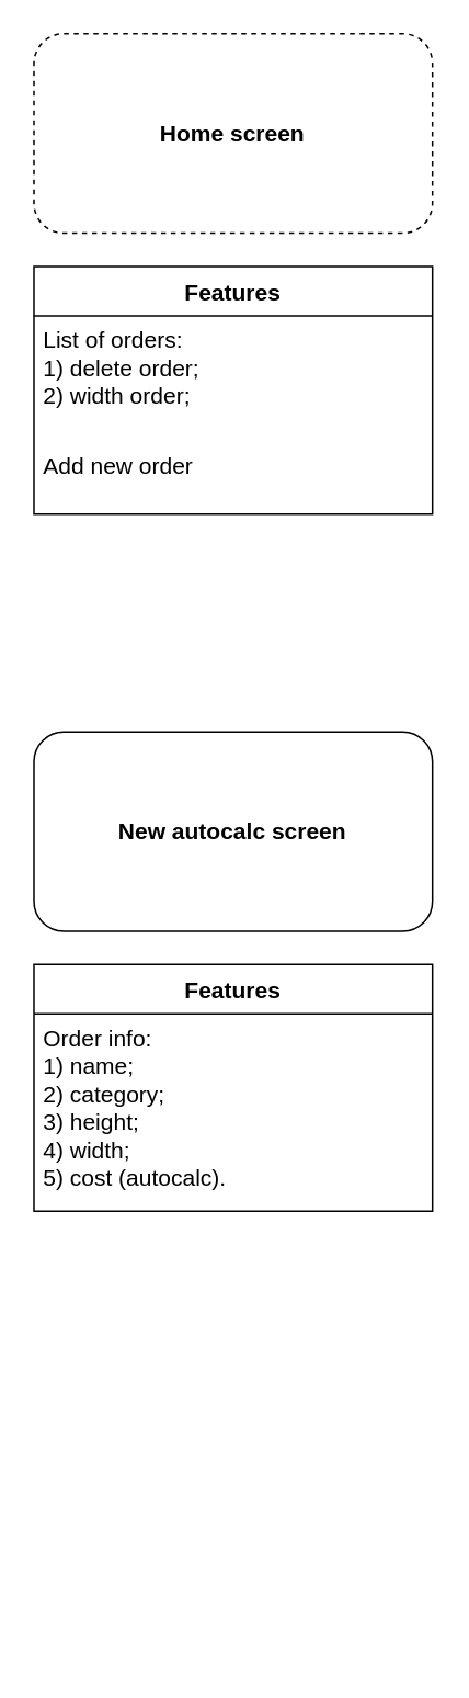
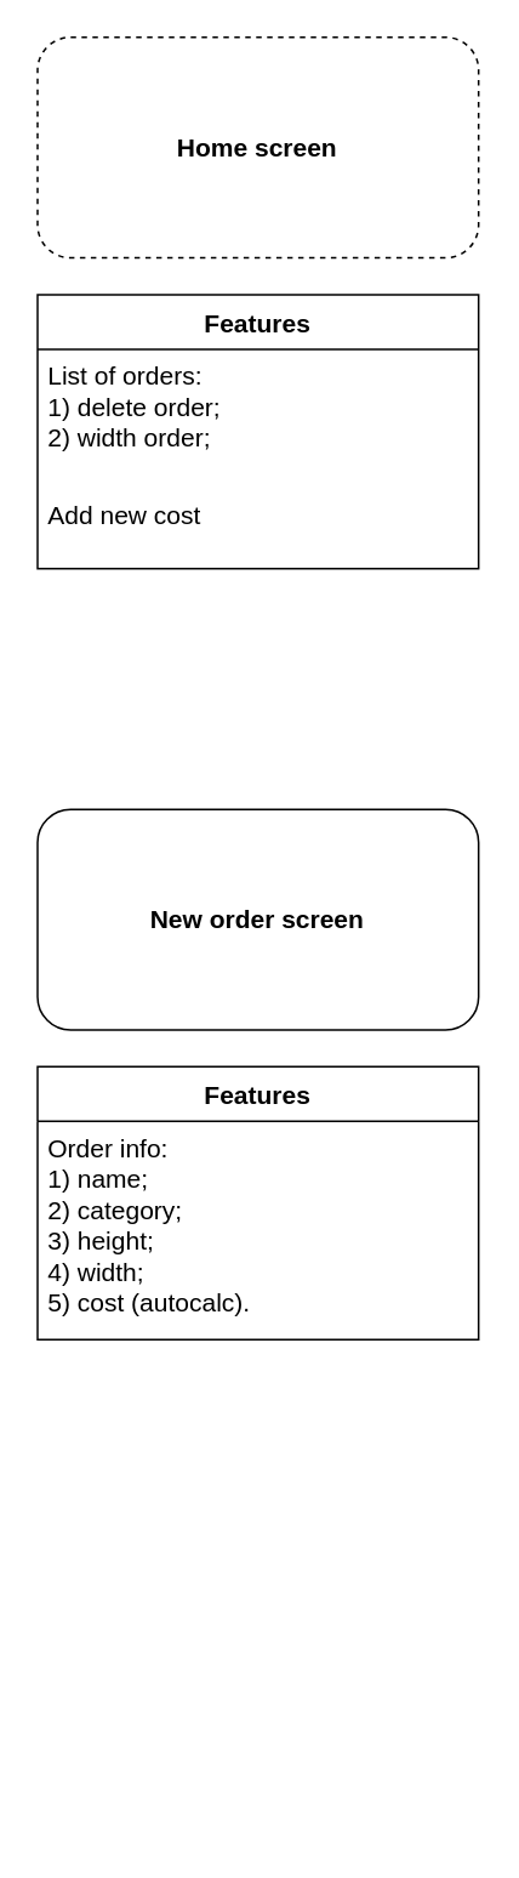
  <mxCell id="0" />
  <mxCell id="1" parent="0" />
  <mxCell id="2" value="" style="group;aspect=fixed;labelBorderColor=none;labelBackgroundColor=none;fontColor=default;" vertex="1" connectable="0" parent="1"><mxGeometry x="20" y="20" width="242.46" height="990" as="geometry" /></mxCell>
  <mxCell id="3" value="&lt;b&gt;Home screen&lt;/b&gt;" style="rounded=1;whiteSpace=wrap;html=1;fontFamily=Helvetica;fontSize=14;dashed=1;" vertex="1" parent="2"><mxGeometry width="242.46" height="121.224" as="geometry" /></mxCell>
  <mxCell id="4" value="Features" style="swimlane;fontStyle=1;childLayout=stackLayout;horizontal=1;startSize=30;horizontalStack=0;resizeParent=1;resizeParentMax=0;resizeLast=0;collapsible=1;marginBottom=0;fontFamily=Helvetica;fontSize=14;" vertex="1" parent="2"><mxGeometry y="141.429" width="242.46" height="150.612" as="geometry"><mxRectangle x="380" y="70" width="120" height="30" as="alternateBounds" /></mxGeometry></mxCell>
  <mxCell id="5" value="List of orders:&#10;1) delete order;&#10;2) width order;&#10;" style="text;strokeColor=none;fillColor=none;align=left;verticalAlign=top;spacingLeft=4;spacingRight=4;overflow=hidden;points=[[0,0.5],[1,0.5]];portConstraint=eastwest;rotatable=0;fontFamily=Helvetica;fontSize=14;" vertex="1" parent="4"><mxGeometry y="30" width="242.46" height="60" as="geometry" /></mxCell>
- <mxCell id="6" value="Add new order" style="text;strokeColor=none;fillColor=none;align=left;verticalAlign=middle;spacingLeft=4;spacingRight=4;overflow=hidden;points=[[0,0.5],[1,0.5]];portConstraint=eastwest;rotatable=0;fontFamily=Helvetica;fontSize=14;" vertex="1" parent="4"><mxGeometry y="90" width="242.46" height="60.612" as="geometry" /></mxCell>
- <mxCell id="7" value="New autocalc screen" style="rounded=1;whiteSpace=wrap;html=1;fontFamily=Helvetica;fontSize=14;fontStyle=1" vertex="1" parent="2"><mxGeometry y="424.286" width="242.46" height="121.224" as="geometry" /></mxCell>
+ <mxCell id="6" value="Add new cost" style="text;strokeColor=none;fillColor=none;align=left;verticalAlign=middle;spacingLeft=4;spacingRight=4;overflow=hidden;points=[[0,0.5],[1,0.5]];portConstraint=eastwest;rotatable=0;fontFamily=Helvetica;fontSize=14;" vertex="1" parent="4"><mxGeometry y="90" width="242.46" height="60.612" as="geometry" /></mxCell>
+ <mxCell id="7" value="New order screen" style="rounded=1;whiteSpace=wrap;html=1;fontFamily=Helvetica;fontSize=14;fontStyle=1" vertex="1" parent="2"><mxGeometry y="424.286" width="242.46" height="121.224" as="geometry" /></mxCell>
  <mxCell id="8" value="Features" style="swimlane;fontStyle=1;childLayout=stackLayout;horizontal=1;startSize=30;horizontalStack=0;resizeParent=1;resizeParentMax=0;resizeLast=0;collapsible=1;marginBottom=0;fontFamily=Helvetica;fontSize=14;" vertex="1" parent="2"><mxGeometry y="565.714" width="242.46" height="150" as="geometry"><mxRectangle x="380" y="280" width="120" height="30" as="alternateBounds" /></mxGeometry></mxCell>
  <mxCell id="9" value="Order info:&#10;1) name;&#10;2) category;&#10;3) height;&#10;4) width;&#10;5) cost (autocalc).&#10;&#10;" style="text;strokeColor=none;fillColor=none;align=left;verticalAlign=top;spacingLeft=4;spacingRight=4;overflow=hidden;points=[[0,0.5],[1,0.5]];portConstraint=eastwest;rotatable=0;fontFamily=Helvetica;fontSize=14;" vertex="1" parent="8"><mxGeometry y="30" width="242.46" height="120" as="geometry" /></mxCell>
